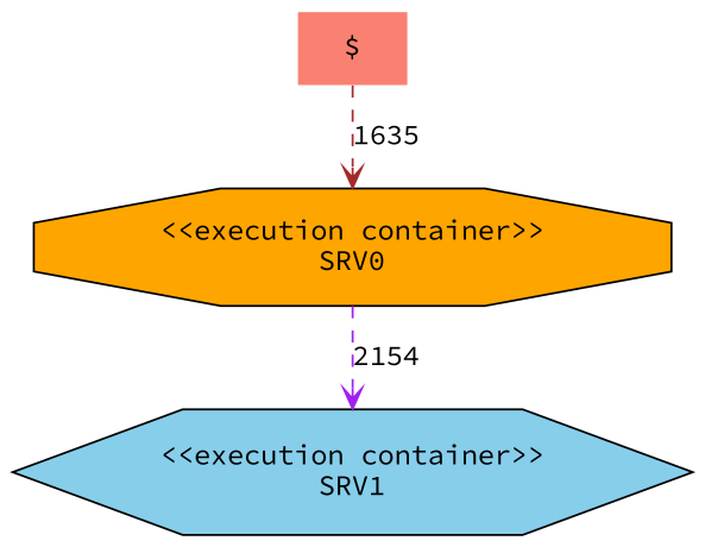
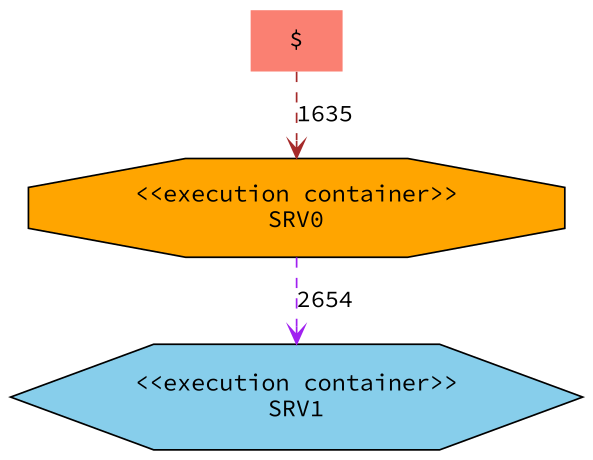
  digraph {
    rankdir=TB
    fontname="Source Code Pro"
    node [style=filled fontname="Source Code Pro"]
    edge [arrowhead=open style=dashed fontname="Source Code Pro"]
    n1 [label="$" shape=none fillcolor=salmon]
    n2 [fillcolor=orange label="<<execution container>>\nSRV0" shape=octagon]
    n3 [fillcolor=skyblue label="<<execution container>>\nSRV1" shape=hexagon]
    n1 -> n2 [label=1635 color=brown]
-   n2 -> n3 [label=2154 color=purple]
+   n2 -> n3 [label=2654 color=purple]
  }
